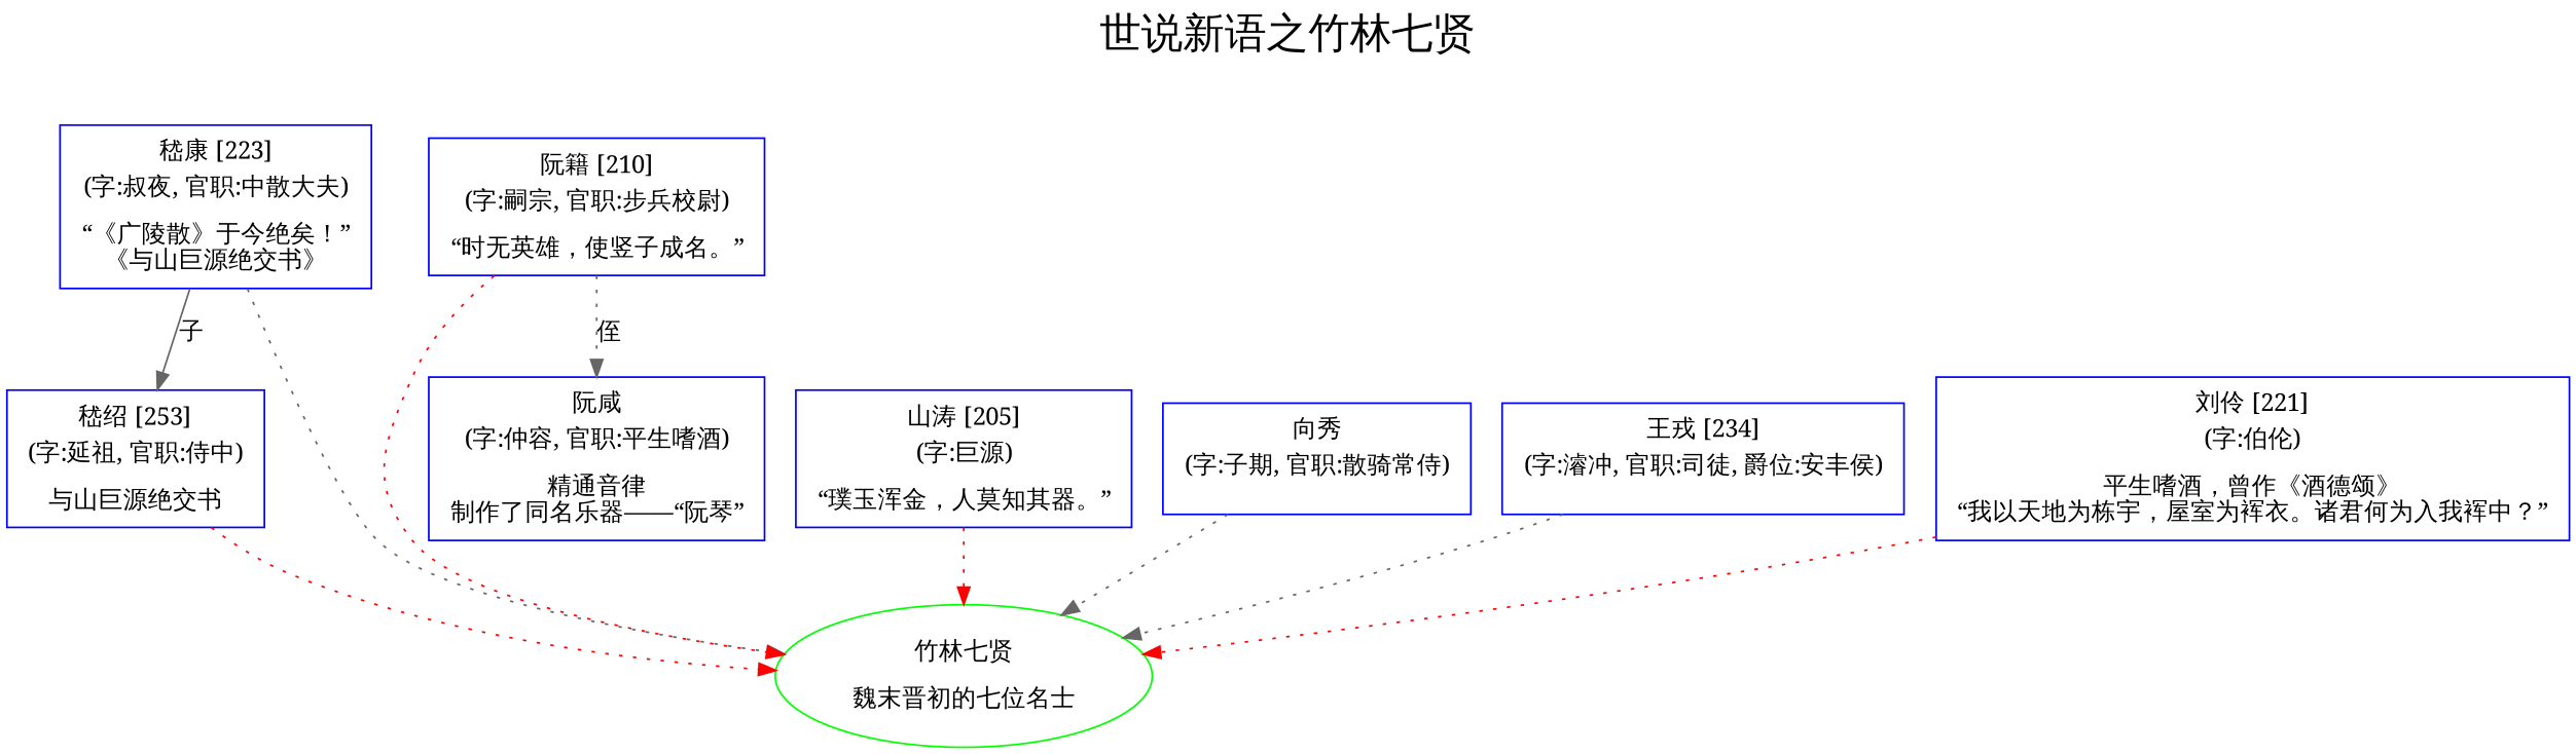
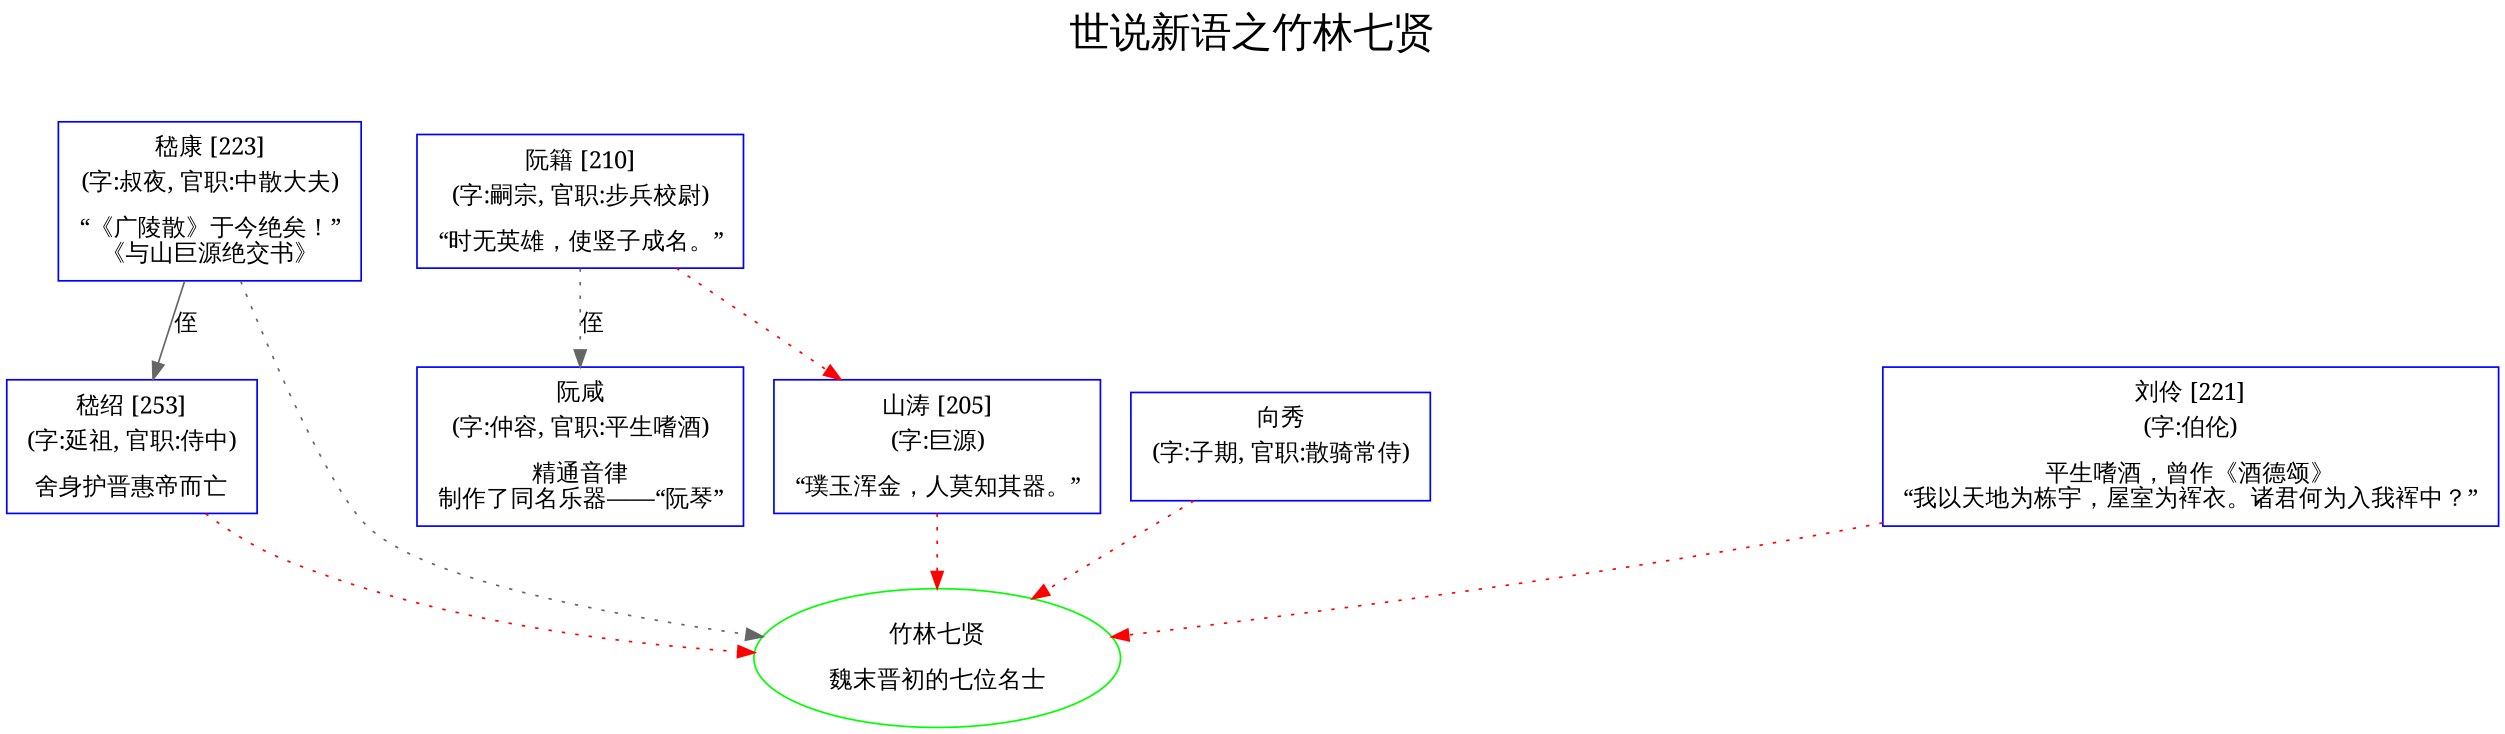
  digraph {
    color=lightgrey
    fontname=SimHei
    fontsize=24
    label="世说新语之竹林七贤"
    labelloc=t
    rankdir=TB
    ranksep=0.5
    style=filled
    node [color=blue fontname=SimSun shape=box]
    edge [color=gray40 fontname=SimSun style=dotted]
    n1 [label=<<table border="0" cellborder="0"><tr><td>嵇康 [223]</td></tr><tr><td>(字:叔夜, 官职:中散大夫)</td></tr><tr><td></td></tr><tr><td>“《广陵散》于今绝矣！”<br/>《与山巨源绝交书》<br/></td></tr></table>>]
-   n2 [label=<<table border="0" cellborder="0"><tr><td>嵇绍 [253]</td></tr><tr><td>(字:延祖, 官职:侍中)</td></tr><tr><td></td></tr><tr><td>与山巨源绝交书<br/></td></tr></table>>]
+   n2 [label=<<table border="0" cellborder="0"><tr><td>嵇绍 [253]</td></tr><tr><td>(字:延祖, 官职:侍中)</td></tr><tr><td></td></tr><tr><td>舍身护晋惠帝而亡<br/></td></tr></table>>]
    n3 [color=green label=<<table border="0" cellborder="0"><tr><td>竹林七贤</td></tr><tr><td></td></tr><tr><td>魏末晋初的七位名士<br/></td></tr></table>> shape=ellipse]
    n4 [label=<<table border="0" cellborder="0"><tr><td>阮籍 [210]</td></tr><tr><td>(字:嗣宗, 官职:步兵校尉)</td></tr><tr><td></td></tr><tr><td>“时无英雄，使竖子成名。”<br/></td></tr></table>>]
    n5 [label=<<table border="0" cellborder="0"><tr><td>阮咸</td></tr><tr><td>(字:仲容, 官职:平生嗜酒)</td></tr><tr><td></td></tr><tr><td>精通音律<br/>制作了同名乐器——“阮琴”<br/></td></tr></table>>]
    n6 [label=<<table border="0" cellborder="0"><tr><td>山涛 [205]</td></tr><tr><td>(字:巨源)</td></tr><tr><td></td></tr><tr><td>“璞玉浑金，人莫知其器。”<br/></td></tr></table>>]
    n7 [label=<<table border="0" cellborder="0"><tr><td>向秀</td></tr><tr><td>(字:子期, 官职:散骑常侍)</td></tr><tr><td></td></tr><tr><td></td></tr></table>>]
-   n8 [label=<<table border="0" cellborder="0"><tr><td>王戎 [234]</td></tr><tr><td>(字:濬冲, 官职:司徒, 爵位:安丰侯)</td></tr><tr><td></td></tr><tr><td></td></tr></table>>]
    n9 [label=<<table border="0" cellborder="0"><tr><td>刘伶 [221]</td></tr><tr><td>(字:伯伦)</td></tr><tr><td></td></tr><tr><td>平生嗜酒，曾作《酒德颂》<br/>“我以天地为栋宇，屋室为裈衣。诸君何为入我裈中？”<br/></td></tr></table>>]
-   n1 -> n2 [label="子" style=solid]
+   n1 -> n2 [label="侄" style=solid]
    n1 -> n3
    n2 -> n3 [color=red]
-   n4 -> n3 [color=red]
+   n4 -> n6 [color=red]
    n4 -> n5 [label="侄"]
    n6 -> n3 [color=red]
-   n7 -> n3
-   n8 -> n3
+   n7 -> n3 [color=red]
    n9 -> n3 [color=red]
  }
